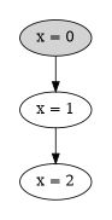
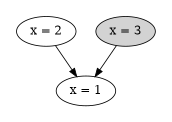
  strict digraph {
    nodesep=0.35
    edge [color=black fontcolor=black]
-   n1 [label="x = 0" style=filled]
+   n1 [label="x = 3" style=filled]
    n2 [label="x = 1"]
    n3 [label="x = 2"]
    subgraph cluster_1 {
      color=white
      subgraph sub_2 {
        color=white
        rank=same
        n1
      }
      subgraph sub_3 {
        color=white
        rank=same
        n2
      }
      subgraph sub_4 {
        color=white
        rank=same
        n3
      }
    }
    n1 -> n2
-   n2 -> n3
+   n3 -> n2
  }
